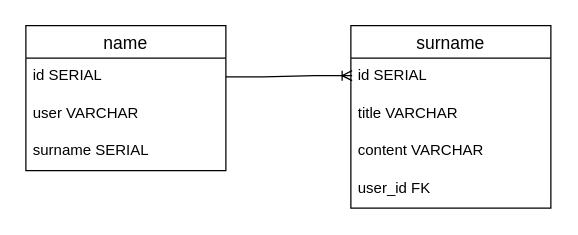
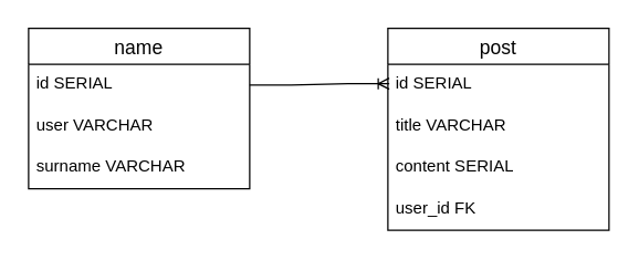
  <mxCell id="0" />
  <mxCell id="1" parent="0" />
- <mxCell id="2" value="surname" style="swimlane;fontStyle=0;childLayout=stackLayout;horizontal=1;startSize=26;horizontalStack=0;resizeParent=1;resizeParentMax=0;resizeLast=0;collapsible=1;marginBottom=0;align=center;fontSize=14;" vertex="1" parent="1"><mxGeometry x="280" y="20" width="160" height="146" as="geometry" /></mxCell>
+ <mxCell id="2" value="post" style="swimlane;fontStyle=0;childLayout=stackLayout;horizontal=1;startSize=26;horizontalStack=0;resizeParent=1;resizeParentMax=0;resizeLast=0;collapsible=1;marginBottom=0;align=center;fontSize=14;" vertex="1" parent="1"><mxGeometry x="280" y="20" width="160" height="146" as="geometry" /></mxCell>
  <mxCell id="3" value="id SERIAL" style="text;strokeColor=none;fillColor=none;spacingLeft=4;spacingRight=4;overflow=hidden;rotatable=0;points=[[0,0.5],[1,0.5]];portConstraint=eastwest;fontSize=12;whiteSpace=wrap;html=1;" vertex="1" parent="2"><mxGeometry y="26" width="160" height="30" as="geometry" /></mxCell>
  <mxCell id="4" value="title VARCHAR" style="text;strokeColor=none;fillColor=none;spacingLeft=4;spacingRight=4;overflow=hidden;rotatable=0;points=[[0,0.5],[1,0.5]];portConstraint=eastwest;fontSize=12;whiteSpace=wrap;html=1;" vertex="1" parent="2"><mxGeometry y="56" width="160" height="30" as="geometry" /></mxCell>
- <mxCell id="5" value="content VARCHAR" style="text;strokeColor=none;fillColor=none;spacingLeft=4;spacingRight=4;overflow=hidden;rotatable=0;points=[[0,0.5],[1,0.5]];portConstraint=eastwest;fontSize=12;whiteSpace=wrap;html=1;" vertex="1" parent="2"><mxGeometry y="86" width="160" height="30" as="geometry" /></mxCell>
+ <mxCell id="5" value="content SERIAL" style="text;strokeColor=none;fillColor=none;spacingLeft=4;spacingRight=4;overflow=hidden;rotatable=0;points=[[0,0.5],[1,0.5]];portConstraint=eastwest;fontSize=12;whiteSpace=wrap;html=1;" vertex="1" parent="2"><mxGeometry y="86" width="160" height="30" as="geometry" /></mxCell>
  <mxCell id="6" value="user_id FK" style="text;strokeColor=none;fillColor=none;spacingLeft=4;spacingRight=4;overflow=hidden;rotatable=0;points=[[0,0.5],[1,0.5]];portConstraint=eastwest;fontSize=12;whiteSpace=wrap;html=1;" vertex="1" parent="2"><mxGeometry y="116" width="160" height="30" as="geometry" /></mxCell>
  <mxCell id="7" value="name" style="swimlane;fontStyle=0;childLayout=stackLayout;horizontal=1;startSize=26;horizontalStack=0;resizeParent=1;resizeParentMax=0;resizeLast=0;collapsible=1;marginBottom=0;align=center;fontSize=14;" vertex="1" parent="1"><mxGeometry x="20" y="20" width="160" height="116" as="geometry" /></mxCell>
  <mxCell id="8" value="id SERIAL" style="text;strokeColor=none;fillColor=none;spacingLeft=4;spacingRight=4;overflow=hidden;rotatable=0;points=[[0,0.5],[1,0.5]];portConstraint=eastwest;fontSize=12;whiteSpace=wrap;html=1;" vertex="1" parent="7"><mxGeometry y="26" width="160" height="30" as="geometry" /></mxCell>
  <mxCell id="9" value="user VARCHAR" style="text;strokeColor=none;fillColor=none;spacingLeft=4;spacingRight=4;overflow=hidden;rotatable=0;points=[[0,0.5],[1,0.5]];portConstraint=eastwest;fontSize=12;whiteSpace=wrap;html=1;" vertex="1" parent="7"><mxGeometry y="56" width="160" height="30" as="geometry" /></mxCell>
- <mxCell id="10" value="surname SERIAL" style="text;strokeColor=none;fillColor=none;spacingLeft=4;spacingRight=4;overflow=hidden;rotatable=0;points=[[0,0.5],[1,0.5]];portConstraint=eastwest;fontSize=12;whiteSpace=wrap;html=1;" vertex="1" parent="7"><mxGeometry y="86" width="160" height="30" as="geometry" /></mxCell>
+ <mxCell id="10" value="surname VARCHAR" style="text;strokeColor=none;fillColor=none;spacingLeft=4;spacingRight=4;overflow=hidden;rotatable=0;points=[[0,0.5],[1,0.5]];portConstraint=eastwest;fontSize=12;whiteSpace=wrap;html=1;" vertex="1" parent="7"><mxGeometry y="86" width="160" height="30" as="geometry" /></mxCell>
  <mxCell id="11" value="" style="edgeStyle=entityRelationEdgeStyle;fontSize=12;html=1;endArrow=ERoneToMany;rounded=0;exitX=1;exitY=0.5;exitDx=0;exitDy=0;" edge="1" parent="1" source="8"><mxGeometry width="100" height="100" relative="1" as="geometry"><mxPoint x="180" y="60" as="sourcePoint" /><mxPoint x="281" y="60" as="targetPoint" /></mxGeometry></mxCell>
